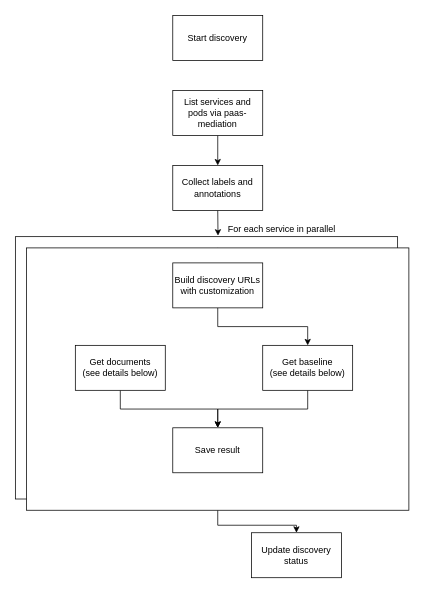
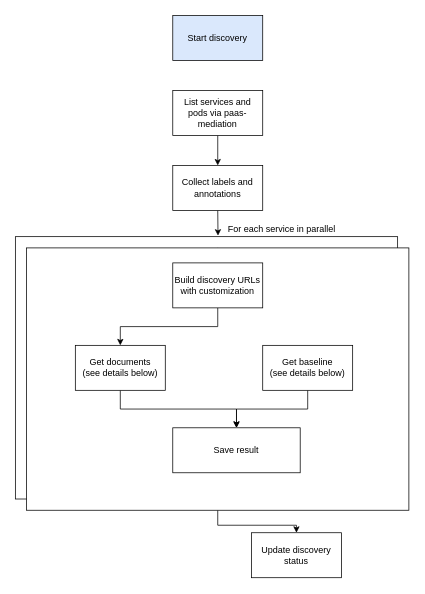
  <mxCell id="0" />
  <mxCell id="1" parent="0" />
  <mxCell id="2" value="" style="rounded=0;whiteSpace=wrap;html=1;" vertex="1" parent="1"><mxGeometry x="20" y="315" width="510" height="350" as="geometry" /></mxCell>
  <mxCell id="3" style="edgeStyle=orthogonalEdgeStyle;rounded=0;orthogonalLoop=1;jettySize=auto;html=1;exitX=0.5;exitY=1;exitDx=0;exitDy=0;entryX=0.5;entryY=0;entryDx=0;entryDy=0;" edge="1" parent="1" source="4" target="7"><mxGeometry relative="1" as="geometry" /></mxCell>
  <mxCell id="4" value="List services and pods via paas-mediation" style="rounded=0;whiteSpace=wrap;html=1;" vertex="1" parent="1"><mxGeometry x="230" y="120" width="120" height="60" as="geometry" /></mxCell>
- <mxCell id="5" value="Start discovery" style="rounded=0;whiteSpace=wrap;html=1;" vertex="1" parent="1"><mxGeometry x="230" y="20" width="120" height="60" as="geometry" /></mxCell>
+ <mxCell id="5" value="Start discovery" style="rounded=0;whiteSpace=wrap;html=1;fillColor=#dae8fc;" vertex="1" parent="1"><mxGeometry x="230" y="20" width="120" height="60" as="geometry" /></mxCell>
  <mxCell id="6" style="edgeStyle=orthogonalEdgeStyle;rounded=0;orthogonalLoop=1;jettySize=auto;html=1;exitX=0.5;exitY=1;exitDx=0;exitDy=0;entryX=0.002;entryY=0.789;entryDx=0;entryDy=0;entryPerimeter=0;" edge="1" parent="1" source="7" target="19"><mxGeometry relative="1" as="geometry"><mxPoint x="290" y="350" as="targetPoint" /></mxGeometry></mxCell>
  <mxCell id="7" value="Collect labels and annotations" style="rounded=0;whiteSpace=wrap;html=1;" vertex="1" parent="1"><mxGeometry x="230" y="220" width="120" height="60" as="geometry" /></mxCell>
  <mxCell id="8" style="edgeStyle=orthogonalEdgeStyle;rounded=0;orthogonalLoop=1;jettySize=auto;html=1;exitX=0.5;exitY=0;exitDx=0;exitDy=0;entryX=0.5;entryY=0;entryDx=0;entryDy=0;" edge="1" parent="1" source="10" target="13"><mxGeometry relative="1" as="geometry"><Array as="points"><mxPoint x="290" y="340" /><mxPoint x="360" y="340" /></Array></mxGeometry></mxCell>
  <mxCell id="9" style="edgeStyle=orthogonalEdgeStyle;rounded=0;orthogonalLoop=1;jettySize=auto;html=1;exitX=0.5;exitY=1;exitDx=0;exitDy=0;entryX=0.5;entryY=0;entryDx=0;entryDy=0;" edge="1" parent="1" source="10" target="20"><mxGeometry relative="1" as="geometry" /></mxCell>
  <mxCell id="10" value="" style="rounded=0;whiteSpace=wrap;html=1;" vertex="1" parent="1"><mxGeometry x="35" y="330" width="510" height="350" as="geometry" /></mxCell>
- <mxCell id="11" style="edgeStyle=orthogonalEdgeStyle;rounded=0;orthogonalLoop=1;jettySize=auto;html=1;exitX=0.5;exitY=1;exitDx=0;exitDy=0;entryX=0.5;entryY=0;entryDx=0;entryDy=0;" edge="1" parent="1" source="13" target="15"><mxGeometry relative="1" as="geometry" /></mxCell>
+ <mxCell id="12" style="edgeStyle=orthogonalEdgeStyle;rounded=0;orthogonalLoop=1;jettySize=auto;html=1;exitX=0.5;exitY=1;exitDx=0;exitDy=0;entryX=0.5;entryY=0;entryDx=0;entryDy=0;" edge="1" parent="1" source="13" target="17"><mxGeometry relative="1" as="geometry" /></mxCell>
  <mxCell id="13" value="Build discovery URLs&lt;br&gt;with customization" style="rounded=0;whiteSpace=wrap;html=1;" vertex="1" parent="1"><mxGeometry x="230" y="350" width="120" height="60" as="geometry" /></mxCell>
  <mxCell id="14" style="edgeStyle=orthogonalEdgeStyle;rounded=0;orthogonalLoop=1;jettySize=auto;html=1;exitX=0.5;exitY=1;exitDx=0;exitDy=0;entryX=0.5;entryY=0;entryDx=0;entryDy=0;" edge="1" parent="1" source="15" target="18"><mxGeometry relative="1" as="geometry" /></mxCell>
  <mxCell id="15" value="Get baseline&lt;br style=&quot;border-color: var(--border-color);&quot;&gt;(see details below)" style="rounded=0;whiteSpace=wrap;html=1;" vertex="1" parent="1"><mxGeometry x="350" y="460" width="120" height="60" as="geometry" /></mxCell>
  <mxCell id="16" style="edgeStyle=orthogonalEdgeStyle;rounded=0;orthogonalLoop=1;jettySize=auto;html=1;exitX=0.5;exitY=1;exitDx=0;exitDy=0;entryX=0.5;entryY=0;entryDx=0;entryDy=0;" edge="1" parent="1" source="17" target="18"><mxGeometry relative="1" as="geometry"><mxPoint x="290" y="560" as="targetPoint" /></mxGeometry></mxCell>
  <mxCell id="17" value="Get documents&lt;br style=&quot;border-color: var(--border-color);&quot;&gt;(see details below)" style="rounded=0;whiteSpace=wrap;html=1;" vertex="1" parent="1"><mxGeometry x="100" y="460" width="120" height="60" as="geometry" /></mxCell>
- <mxCell id="18" value="Save result" style="rounded=0;whiteSpace=wrap;html=1;" vertex="1" parent="1"><mxGeometry x="230" y="570" width="120" height="60" as="geometry" /></mxCell>
+ <mxCell id="18" value="Save result" style="rounded=0;whiteSpace=wrap;html=1;" vertex="1" parent="1"><mxGeometry x="230" y="570" width="170" height="60" as="geometry" /></mxCell>
  <mxCell id="19" value="For each service in parallel" style="text;html=1;align=center;verticalAlign=middle;resizable=0;points=[];autosize=1;strokeColor=none;fillColor=none;" vertex="1" parent="1"><mxGeometry x="290" y="290" width="170" height="30" as="geometry" /></mxCell>
  <mxCell id="20" value="Update discovery status" style="rounded=0;whiteSpace=wrap;html=1;" vertex="1" parent="1"><mxGeometry x="335" y="710" width="120" height="60" as="geometry" /></mxCell>
